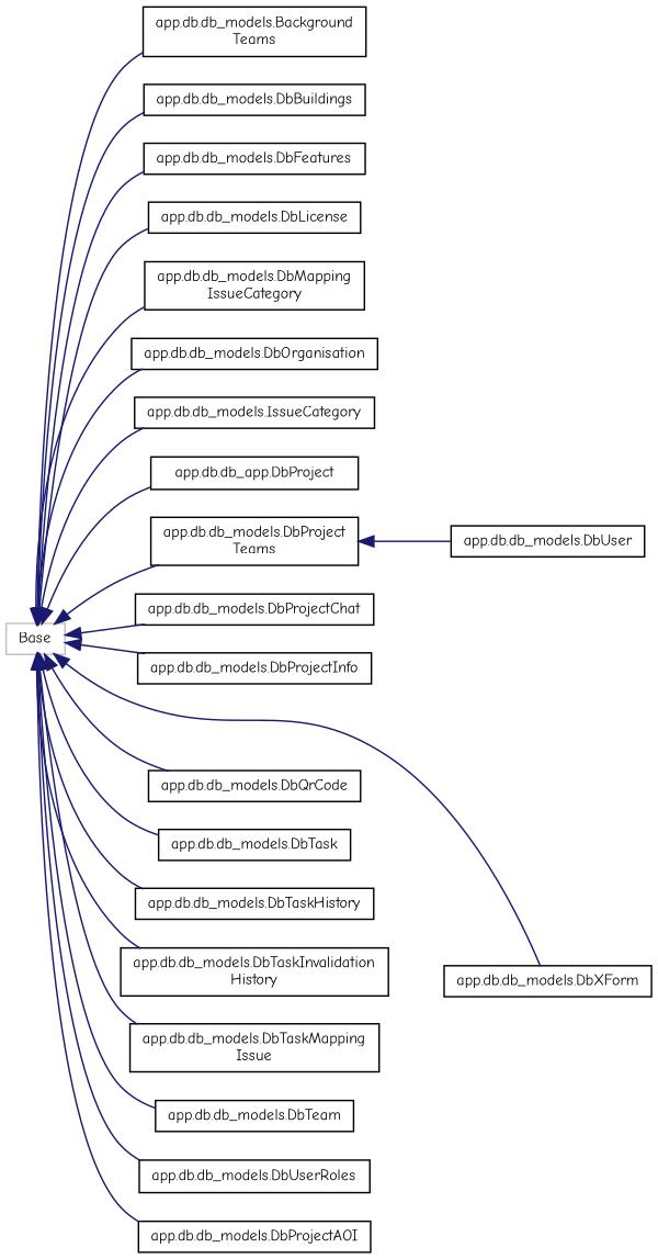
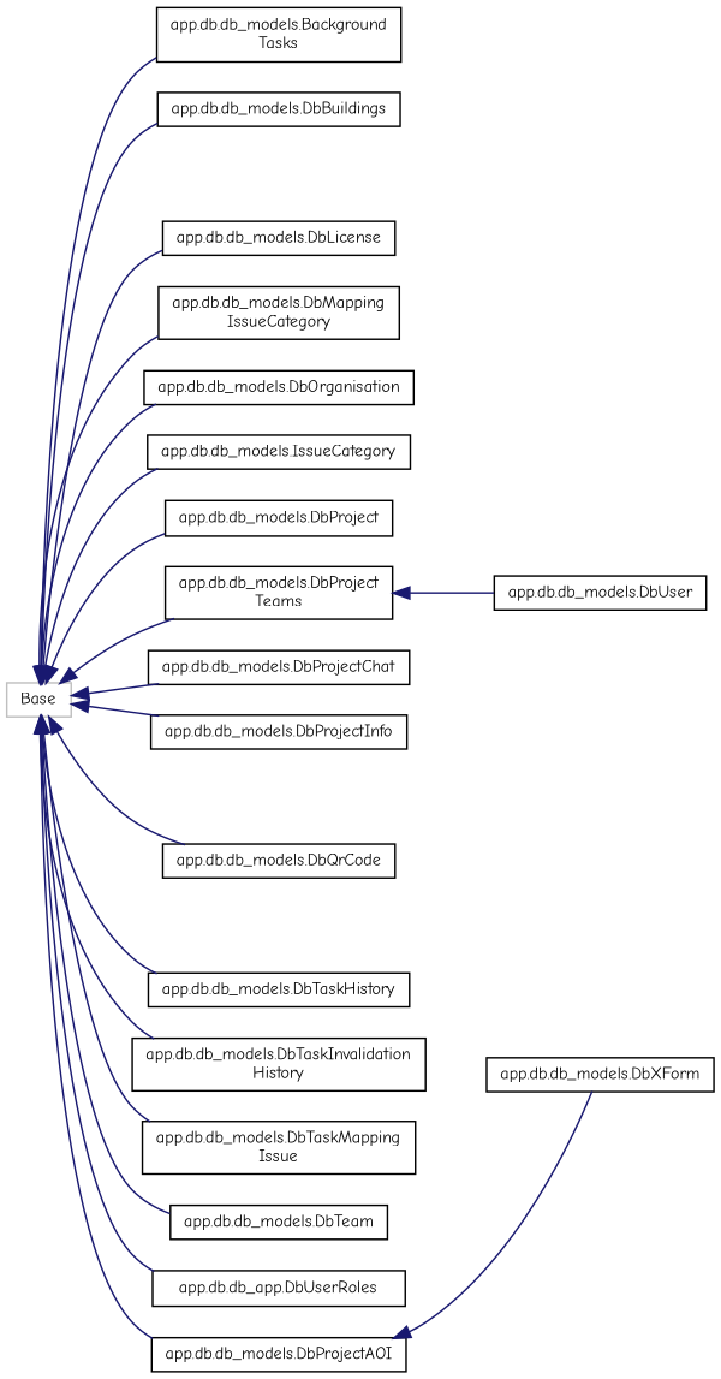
  digraph {
    fontname="Comic Neue"
    rankdir=LR
    node [color=black fillcolor=white fontname="Comic Neue" fontsize=10 shape=record style=filled]
    edge [color=midnightblue dir=back fontname="Comic Neue" fontsize=10 labelfontname=Helvetica labelfontsize=10 style=solid]
    n1 [color=grey75 height=0.2 label=Base width=0.4]
-   n2 [height=0.2 label="app.db.db_models.Background\lTeams" width=0.4]
+   n2 [height=0.2 label="app.db.db_models.Background\lTasks" width=0.4]
    n3 [height=0.2 label="app.db.db_models.DbBuildings" width=0.4]
-   n4 [height=0.2 label="app.db.db_models.DbFeatures" width=0.4]
    n5 [height=0.2 label="app.db.db_models.DbLicense" width=0.4]
    n6 [height=0.2 label="app.db.db_models.DbMapping\lIssueCategory" width=0.4]
    n7 [height=0.2 label="app.db.db_models.DbOrganisation" width=0.4]
    n8 [height=0.2 label="app.db.db_models.IssueCategory" width=0.4]
-   n9 [height=0.2 label="app.db.db_app.DbProject" width=0.4]
+   n9 [height=0.2 label="app.db.db_models.DbProject" width=0.4]
    n10 [height=0.2 label="app.db.db_models.DbProjectAOI" width=0.4]
    n11 [height=0.2 label="app.db.db_models.DbProjectChat" width=0.4]
    n12 [height=0.2 label="app.db.db_models.DbProjectInfo" width=0.4]
    n13 [height=0.2 label="app.db.db_models.DbProject\lTeams" width=0.4]
    n14 [height=0.2 label="app.db.db_models.DbQrCode" width=0.4]
-   n15 [height=0.2 label="app.db.db_models.DbTask" width=0.4]
    n16 [height=0.2 label="app.db.db_models.DbTaskHistory" width=0.4]
    n17 [height=0.2 label="app.db.db_models.DbTaskInvalidation\lHistory" width=0.4]
    n18 [height=0.2 label="app.db.db_models.DbTaskMapping\lIssue" width=0.4]
    n19 [height=0.2 label="app.db.db_models.DbTeam" width=0.4]
-   n20 [height=0.2 label="app.db.db_models.DbUserRoles" width=0.4]
+   n20 [height=0.2 label="app.db.db_app.DbUserRoles" width=0.4]
    n21 [height=0.2 label="app.db.db_models.DbXForm" width=0.4]
    n22 [height=0.2 label="app.db.db_models.DbUser" width=0.4]
    n1 -> n2
    n1 -> n3
-   n1 -> n4
    n1 -> n5
    n1 -> n6
    n1 -> n7
    n1 -> n8
    n1 -> n9
    n1 -> n10
    n1 -> n11
    n1 -> n12
    n1 -> n13
    n1 -> n14
-   n1 -> n15
    n1 -> n16
    n1 -> n17
    n1 -> n18
    n1 -> n19
    n1 -> n20
-   n1 -> n21
+   n10 -> n21
    n13 -> n22
  }
